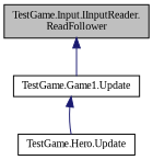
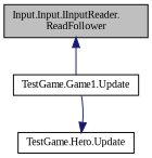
  digraph {
    fontname="Liberation Serif"
    rankdir=TB
    node [color=black fillcolor=white fontname="Liberation Serif" fontsize=10 shape=record style=filled]
    edge [color=midnightblue dir=back fontname="Liberation Serif" fontsize=10 labelfontname=Helvetica labelfontsize=10 style=solid]
-   n1 [fillcolor=grey75 fontcolor=black height=0.2 label="TestGame.Input.IInputReader.\lReadFollower" width=0.4]
+   n1 [fillcolor=grey75 fontcolor=black height=0.2 label="Input.Input.IInputReader.\lReadFollower" width=0.4]
    n2 [height=0.2 label="TestGame.Game1.Update" width=0.4]
    n3 [height=0.2 label="TestGame.Hero.Update" width=0.4]
    n1 -> n2
-   n2 -> n3
+   n3 -> n2
  }
